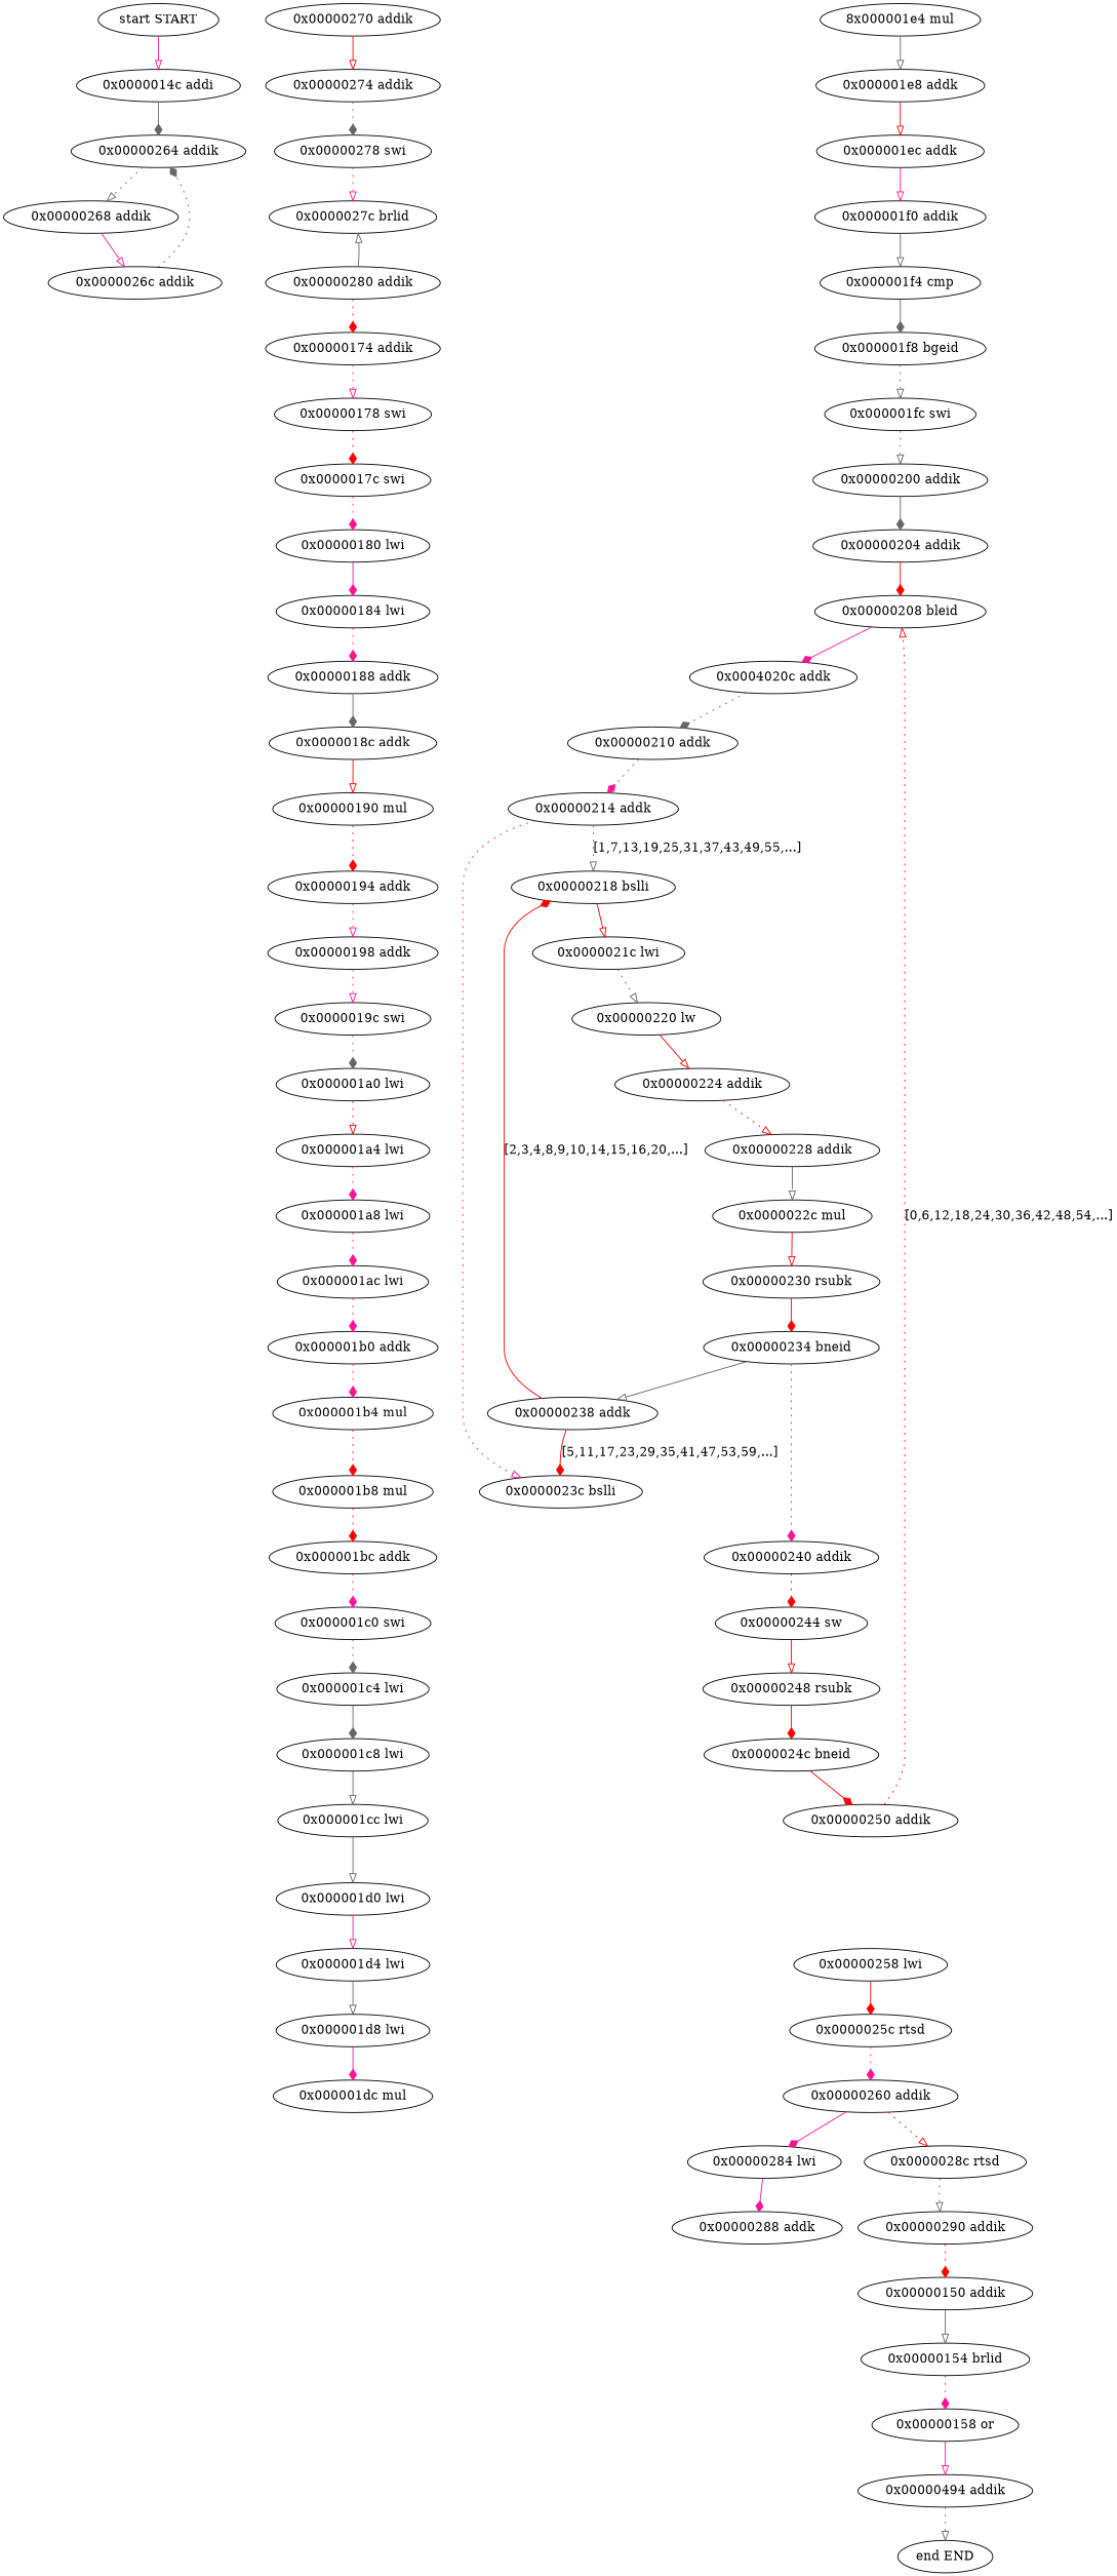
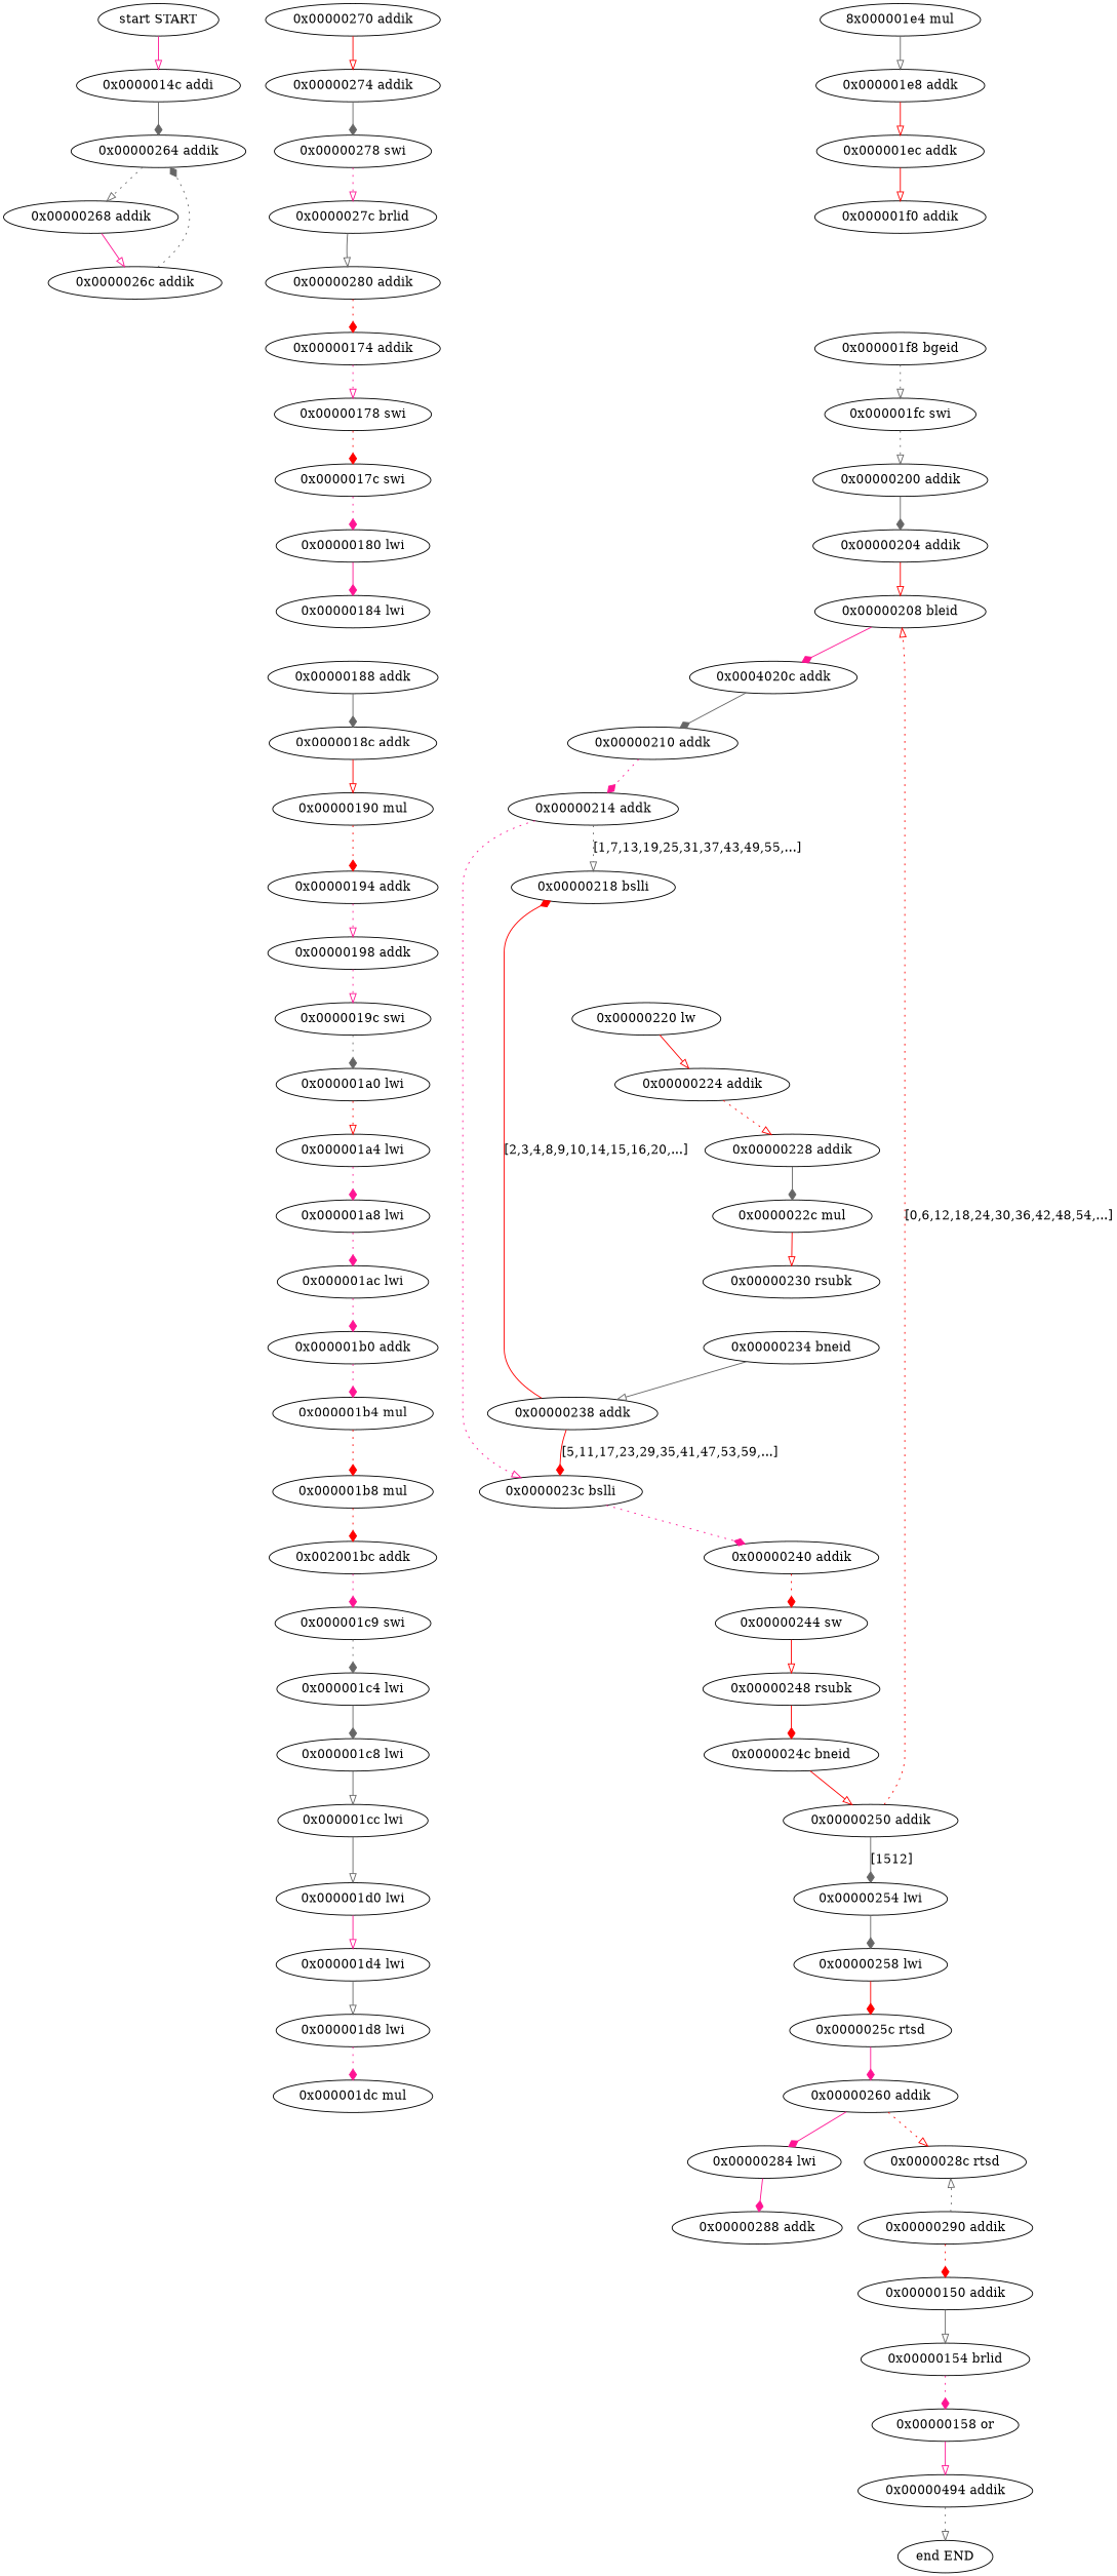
  strict digraph {
    edge [arrowhead=diamond color=gray40 style=solid]
    n1 [label="start START"]
    n2 [label="0x0000014c addi"]
    n3 [label="0x00000264 addik"]
    n4 [label="0x00000268 addik"]
    n5 [label="0x0000026c addik"]
    n6 [label="0x00000270 addik"]
    n7 [label="0x00000274 addik"]
    n8 [label="0x00000278 swi"]
    n9 [label="0x0000027c brlid"]
    n10 [label="0x00000280 addik"]
    n11 [label="0x00000174 addik"]
    n12 [label="0x00000178 swi"]
    n13 [label="0x0000017c swi"]
    n14 [label="0x00000180 lwi"]
    n15 [label="0x00000184 lwi"]
    n16 [label="0x00000188 addk"]
    n17 [label="0x0000018c addk"]
    n18 [label="0x00000190 mul"]
    n19 [label="0x00000194 addk"]
    n20 [label="0x00000198 addk"]
    n21 [label="0x0000019c swi"]
    n22 [label="0x000001a0 lwi"]
    n23 [label="0x000001a4 lwi"]
    n24 [label="0x000001a8 lwi"]
    n25 [label="0x000001ac lwi"]
    n26 [label="0x000001b0 addk"]
    n27 [label="0x000001b4 mul"]
    n28 [label="0x000001b8 mul"]
-   n29 [label="0x000001bc addk"]
-   n30 [label="0x000001c0 swi"]
+   n29 [label="0x002001bc addk"]
+   n30 [label="0x000001c9 swi"]
    n31 [label="0x000001c4 lwi"]
    n32 [label="0x000001c8 lwi"]
    n33 [label="0x000001cc lwi"]
    n34 [label="0x000001d0 lwi"]
    n35 [label="0x000001d4 lwi"]
    n36 [label="0x000001d8 lwi"]
    n37 [label="0x000001dc mul"]
    n38 [label="8x000001e4 mul"]
    n39 [label="0x000001e8 addk"]
    n40 [label="0x000001ec addk"]
    n41 [label="0x000001f0 addik"]
-   n42 [label="0x000001f4 cmp"]
    n43 [label="0x000001f8 bgeid"]
    n44 [label="0x000001fc swi"]
    n45 [label="0x00000200 addik"]
    n46 [label="0x00000204 addik"]
    n47 [label="0x00000208 bleid"]
    n48 [label="0x0004020c addk"]
    n49 [label="0x00000210 addk"]
    n50 [label="0x00000214 addk"]
    n51 [label="0x0000023c bslli"]
    n52 [label="0x00000218 bslli"]
    n53 [label="0x00000240 addik"]
-   n54 [label="0x0000021c lwi"]
    n55 [label="0x00000244 sw"]
    n56 [label="0x00000248 rsubk"]
    n57 [label="0x0000024c bneid"]
    n58 [label="0x00000250 addik"]
+   n59 [label="0x00000254 lwi"]
    n60 [label="0x00000258 lwi"]
    n61 [label="0x00000220 lw"]
    n62 [label="0x00000224 addik"]
    n63 [label="0x00000228 addik"]
    n64 [label="0x0000022c mul"]
    n65 [label="0x00000230 rsubk"]
    n66 [label="0x00000234 bneid"]
    n67 [label="0x00000238 addk"]
    n68 [label="0x0000025c rtsd"]
    n69 [label="0x00000260 addik"]
    n70 [label="0x00000284 lwi"]
    n71 [label="0x0000028c rtsd"]
    n72 [label="0x00000288 addk"]
    n73 [label="0x00000290 addik"]
    n74 [label="0x00000150 addik"]
    n75 [label="0x00000154 brlid"]
    n76 [label="0x00000158 or"]
    n77 [label="0x00000494 addik"]
    n78 [label="end END"]
    n1 -> n2 [arrowhead=onormal color=deeppink]
    n2 -> n3
    n3 -> n4 [arrowhead=onormal style=dotted]
    n4 -> n5 [arrowhead=onormal color=deeppink]
    n5 -> n3 [style=dotted]
    n6 -> n7 [arrowhead=onormal color=red]
-   n7 -> n8 [style=dotted]
+   n7 -> n8
    n8 -> n9 [arrowhead=onormal color=deeppink style=dotted]
-   n10 -> n9 [arrowhead=onormal]
+   n9 -> n10 [arrowhead=onormal]
    n10 -> n11 [color=red style=dotted]
    n11 -> n12 [arrowhead=onormal color=deeppink style=dotted]
    n12 -> n13 [color=red style=dotted]
    n13 -> n14 [color=deeppink style=dotted]
    n14 -> n15 [color=deeppink]
-   n15 -> n16 [color=deeppink style=dotted]
    n16 -> n17
    n17 -> n18 [arrowhead=onormal color=red]
    n18 -> n19 [color=red style=dotted]
    n19 -> n20 [arrowhead=onormal color=deeppink style=dotted]
    n20 -> n21 [arrowhead=onormal color=deeppink style=dotted]
    n21 -> n22 [style=dotted]
    n22 -> n23 [arrowhead=onormal color=red style=dotted]
    n23 -> n24 [color=deeppink style=dotted]
    n24 -> n25 [color=deeppink style=dotted]
    n25 -> n26 [color=deeppink style=dotted]
    n26 -> n27 [color=deeppink style=dotted]
    n27 -> n28 [color=red style=dotted]
    n28 -> n29 [color=red style=dotted]
    n29 -> n30 [color=deeppink style=dotted]
    n30 -> n31 [style=dotted]
    n31 -> n32
    n32 -> n33 [arrowhead=onormal]
    n33 -> n34 [arrowhead=onormal]
    n34 -> n35 [arrowhead=onormal color=deeppink]
    n35 -> n36 [arrowhead=onormal]
-   n36 -> n37 [color=deeppink]
+   n36 -> n37 [color=deeppink style=dotted]
    n38 -> n39 [arrowhead=onormal]
    n39 -> n40 [arrowhead=onormal color=red]
-   n40 -> n41 [arrowhead=onormal color=deeppink]
-   n41 -> n42 [arrowhead=onormal]
-   n42 -> n43
+   n40 -> n41 [arrowhead=onormal color=red]
    n43 -> n44 [arrowhead=onormal style=dotted]
    n44 -> n45 [arrowhead=onormal style=dotted]
    n45 -> n46
-   n46 -> n47 [color=red]
+   n46 -> n47 [arrowhead=onormal color=red]
    n47 -> n48 [color=deeppink]
-   n48 -> n49 [style=dotted]
+   n48 -> n49
    n49 -> n50 [color=deeppink style=dotted]
    n50 -> n51 [arrowhead=onormal color=deeppink style=dotted]
    n50 -> n52 [arrowhead=onormal label="[1,7,13,19,25,31,37,43,49,55,...]" style=dotted]
-   n66 -> n53 [color=deeppink style=dotted]
-   n52 -> n54 [arrowhead=onormal color=red]
+   n51 -> n53 [color=deeppink style=dotted]
    n53 -> n55 [color=red style=dotted]
-   n54 -> n61 [arrowhead=onormal style=dotted]
    n55 -> n56 [arrowhead=onormal color=red]
    n56 -> n57 [color=red]
-   n57 -> n58 [color=red]
+   n57 -> n58 [arrowhead=onormal color=red]
    n58 -> n47 [arrowhead=onormal color=red label="[0,6,12,18,24,30,36,42,48,54,...]" style=dotted]
+   n58 -> n59 [label="[1512]"]
+   n59 -> n60
    n60 -> n68 [color=red]
    n61 -> n62 [arrowhead=onormal color=red]
    n62 -> n63 [arrowhead=onormal color=red style=dotted]
-   n63 -> n64 [arrowhead=onormal]
+   n63 -> n64
    n64 -> n65 [arrowhead=onormal color=red]
-   n65 -> n66 [color=red]
    n66 -> n67 [arrowhead=onormal]
    n67 -> n51 [color=red label="[5,11,17,23,29,35,41,47,53,59,...]"]
    n67 -> n52 [color=red label="[2,3,4,8,9,10,14,15,16,20,...]"]
-   n68 -> n69 [color=deeppink style=dotted]
+   n68 -> n69 [color=deeppink]
    n69 -> n70 [color=deeppink]
    n69 -> n71 [arrowhead=onormal color=red style=dotted]
    n70 -> n72 [color=deeppink]
-   n71 -> n73 [arrowhead=onormal style=dotted]
+   n73 -> n71 [arrowhead=onormal style=dotted]
    n73 -> n74 [color=red style=dotted]
    n74 -> n75 [arrowhead=onormal]
    n75 -> n76 [color=deeppink style=dotted]
    n76 -> n77 [arrowhead=onormal color=deeppink]
    n77 -> n78 [arrowhead=onormal style=dotted]
  }
